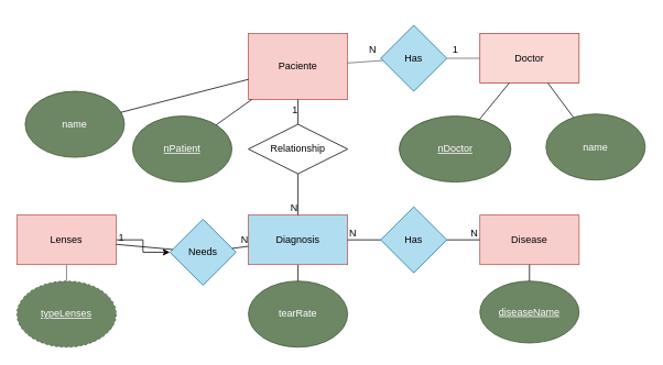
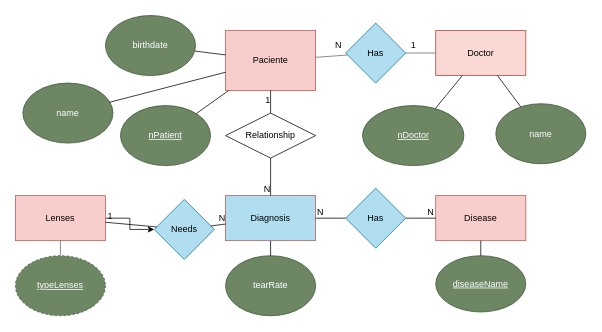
  <mxCell id="0" />
  <mxCell id="1" parent="0" />
  <mxCell id="2" value="Paciente" style="rounded=0;whiteSpace=wrap;html=1;fillColor=#f8cecc;strokeColor=#b85450;" parent="1" vertex="1"><mxGeometry x="300" y="40" width="120" height="80" as="geometry" /></mxCell>
  <mxCell id="3" value="name" style="ellipse;whiteSpace=wrap;html=1;fillColor=#6d8764;fontColor=#ffffff;strokeColor=#3A5431;" parent="1" vertex="1"><mxGeometry x="30" y="110" width="120" height="80" as="geometry" /></mxCell>
+ <mxCell id="4" value="birthdate" style="ellipse;whiteSpace=wrap;html=1;fillColor=#6d8764;fontColor=#ffffff;strokeColor=#3A5431;" parent="1" vertex="1"><mxGeometry x="140" y="20" width="120" height="80" as="geometry" /></mxCell>
  <mxCell id="5" value="&lt;u&gt;nPatient&lt;/u&gt;" style="ellipse;whiteSpace=wrap;html=1;fillColor=#6d8764;fontColor=#ffffff;strokeColor=#3A5431;" parent="1" vertex="1"><mxGeometry x="160" y="140" width="120" height="80" as="geometry" /></mxCell>
+ <mxCell id="6" value="" style="endArrow=none;html=1;rounded=0;" parent="1" source="2" target="4" edge="1"><mxGeometry width="50" height="50" relative="1" as="geometry"><mxPoint x="370" y="30" as="sourcePoint" /><mxPoint x="510" y="-110" as="targetPoint" /></mxGeometry></mxCell>
  <mxCell id="7" value="" style="endArrow=none;html=1;rounded=0;" parent="1" source="2" target="3" edge="1"><mxGeometry width="50" height="50" relative="1" as="geometry"><mxPoint x="320" y="-80" as="sourcePoint" /><mxPoint x="370" y="-130" as="targetPoint" /></mxGeometry></mxCell>
  <mxCell id="8" value="" style="endArrow=none;html=1;rounded=0;" parent="1" source="2" target="5" edge="1"><mxGeometry width="50" height="50" relative="1" as="geometry"><mxPoint x="170" y="-70" as="sourcePoint" /><mxPoint x="220" y="-120" as="targetPoint" /></mxGeometry></mxCell>
  <mxCell id="9" value="tearRate" style="ellipse;whiteSpace=wrap;html=1;fillColor=#6d8764;fontColor=#ffffff;strokeColor=#3A5431;" parent="1" vertex="1"><mxGeometry x="300" y="340" width="120" height="80" as="geometry" /></mxCell>
  <mxCell id="10" value="" style="endArrow=none;html=1;rounded=0;" parent="1" source="30" target="9" edge="1"><mxGeometry width="50" height="50" relative="1" as="geometry"><mxPoint x="-410" y="20" as="sourcePoint" /><mxPoint x="-410" y="-30" as="targetPoint" /></mxGeometry></mxCell>
  <mxCell id="11" value="Doctor" style="rounded=0;whiteSpace=wrap;html=1;fillColor=#fad9d5;strokeColor=#ae4132;" parent="1" vertex="1"><mxGeometry x="580" y="40" width="120" height="60" as="geometry" /></mxCell>
  <mxCell id="12" value="&lt;u&gt;nDoctor&lt;/u&gt;" style="ellipse;whiteSpace=wrap;html=1;fillColor=#6d8764;fontColor=#ffffff;strokeColor=#3A5431;" parent="1" vertex="1"><mxGeometry x="482.5" y="140" width="135" height="80" as="geometry" /></mxCell>
  <mxCell id="13" value="" style="endArrow=none;html=1;rounded=0;" parent="1" source="11" target="12" edge="1"><mxGeometry width="50" height="50" relative="1" as="geometry"><mxPoint x="405" y="100" as="sourcePoint" /><mxPoint x="455" y="50" as="targetPoint" /><Array as="points" /></mxGeometry></mxCell>
  <mxCell id="14" value="name" style="ellipse;whiteSpace=wrap;html=1;fillColor=#6d8764;fontColor=#ffffff;strokeColor=#3A5431;" parent="1" vertex="1"><mxGeometry x="660" y="137.5" width="120" height="80" as="geometry" /></mxCell>
  <mxCell id="15" value="" style="endArrow=none;html=1;rounded=0;" parent="1" source="11" target="14" edge="1"><mxGeometry width="50" height="50" relative="1" as="geometry"><mxPoint x="485" y="90" as="sourcePoint" /><mxPoint x="535" y="40" as="targetPoint" /></mxGeometry></mxCell>
  <mxCell id="16" value="Has" style="rhombus;whiteSpace=wrap;html=1;fillColor=#b1ddf0;strokeColor=#10739e;" parent="1" vertex="1"><mxGeometry x="460" y="250" width="80" height="80" as="geometry" /></mxCell>
  <mxCell id="17" value="Disease" style="rounded=0;whiteSpace=wrap;html=1;fillColor=#f8cecc;strokeColor=#b85450;" parent="1" vertex="1"><mxGeometry x="580" y="260" width="120" height="60" as="geometry" /></mxCell>
  <mxCell id="18" value="&lt;u&gt;diseaseName&lt;/u&gt;" style="ellipse;whiteSpace=wrap;html=1;fillColor=#6d8764;fontColor=#ffffff;strokeColor=#3A5431;" parent="1" vertex="1"><mxGeometry x="580" y="340" width="120" height="75" as="geometry" /></mxCell>
  <mxCell id="19" value="" style="endArrow=none;html=1;rounded=0;" parent="1" source="18" target="17" edge="1"><mxGeometry width="50" height="50" relative="1" as="geometry"><mxPoint x="600" y="130" as="sourcePoint" /><mxPoint x="650" y="80" as="targetPoint" /></mxGeometry></mxCell>
  <mxCell id="20" value="Has" style="rhombus;whiteSpace=wrap;html=1;fillColor=#b1ddf0;strokeColor=#10739e;" parent="1" vertex="1"><mxGeometry x="460" y="30" width="80" height="80" as="geometry" /></mxCell>
  <mxCell id="21" value="" style="endArrow=none;html=1;rounded=0;fillColor=#f5f5f5;gradientColor=#b3b3b3;strokeColor=#666666;" parent="1" source="11" target="20" edge="1"><mxGeometry width="50" height="50" relative="1" as="geometry"><mxPoint x="592.16" y="90" as="sourcePoint" /><mxPoint x="592.16" y="50" as="targetPoint" /></mxGeometry></mxCell>
  <mxCell id="22" value="" style="endArrow=none;html=1;rounded=0;fillColor=#f5f5f5;gradientColor=#b3b3b3;strokeColor=#666666;" parent="1" source="20" target="2" edge="1"><mxGeometry width="50" height="50" relative="1" as="geometry"><mxPoint x="485" y="69.66" as="sourcePoint" /><mxPoint x="435" y="69.66" as="targetPoint" /></mxGeometry></mxCell>
  <mxCell id="23" value="" style="edgeStyle=orthogonalEdgeStyle;rounded=0;orthogonalLoop=1;jettySize=auto;html=1;" edge="1" parent="1" source="24" target="25"><mxGeometry relative="1" as="geometry" /></mxCell>
  <mxCell id="24" value="Lenses" style="rounded=0;whiteSpace=wrap;html=1;fillColor=#f8cecc;strokeColor=#b85450;" parent="1" vertex="1"><mxGeometry x="20" y="260" width="120" height="60" as="geometry" /></mxCell>
  <mxCell id="25" value="Needs" style="rhombus;whiteSpace=wrap;html=1;fillColor=#b1ddf0;strokeColor=#10739e;" parent="1" vertex="1"><mxGeometry x="205" y="265" width="80" height="80" as="geometry" /></mxCell>
  <mxCell id="26" value="&lt;u&gt;typeLenses&lt;/u&gt;" style="ellipse;whiteSpace=wrap;html=1;fillColor=#6d8764;fontColor=#ffffff;strokeColor=#3A5431;dashed=1;" parent="1" vertex="1"><mxGeometry x="20" y="340" width="120" height="80" as="geometry" /></mxCell>
  <mxCell id="27" value="" style="endArrow=none;html=1;rounded=0;fillColor=#f5f5f5;gradientColor=#b3b3b3;strokeColor=#666666;" parent="1" source="24" target="26" edge="1"><mxGeometry width="50" height="50" relative="1" as="geometry"><mxPoint x="340" y="80" as="sourcePoint" /><mxPoint x="280" y="80" as="targetPoint" /></mxGeometry></mxCell>
  <mxCell id="28" value="1" style="text;html=1;align=center;verticalAlign=middle;resizable=0;points=[];autosize=1;strokeColor=none;fillColor=none;" parent="1" vertex="1"><mxGeometry x="540" y="50" width="20" height="20" as="geometry" /></mxCell>
  <mxCell id="29" value="N" style="text;html=1;align=center;verticalAlign=middle;resizable=0;points=[];autosize=1;strokeColor=none;fillColor=none;" parent="1" vertex="1"><mxGeometry x="440" y="50" width="20" height="20" as="geometry" /></mxCell>
  <mxCell id="30" value="Diagnosis" style="rounded=0;whiteSpace=wrap;html=1;fillColor=#b1ddf0;strokeColor=#b85450;" vertex="1" parent="1"><mxGeometry x="300" y="260" width="120" height="60" as="geometry" /></mxCell>
  <mxCell id="31" value="Relationship" style="shape=rhombus;perimeter=rhombusPerimeter;whiteSpace=wrap;html=1;align=center;" vertex="1" parent="1"><mxGeometry x="300" y="150" width="120" height="60" as="geometry" /></mxCell>
  <mxCell id="32" value="" style="endArrow=none;html=1;rounded=0;" edge="1" parent="1" source="25" target="30"><mxGeometry relative="1" as="geometry"><mxPoint x="80" y="110" as="sourcePoint" /><mxPoint x="240" y="110" as="targetPoint" /></mxGeometry></mxCell>
  <mxCell id="33" value="N" style="resizable=0;html=1;align=right;verticalAlign=bottom;" connectable="0" vertex="1" parent="32"><mxGeometry x="1" relative="1" as="geometry" /></mxCell>
  <mxCell id="34" value="" style="endArrow=none;html=1;rounded=0;" edge="1" parent="1" source="31" target="30"><mxGeometry relative="1" as="geometry"><mxPoint x="80" y="110" as="sourcePoint" /><mxPoint x="240" y="110" as="targetPoint" /></mxGeometry></mxCell>
  <mxCell id="35" value="N" style="resizable=0;html=1;align=right;verticalAlign=bottom;" connectable="0" vertex="1" parent="34"><mxGeometry x="1" relative="1" as="geometry" /></mxCell>
  <mxCell id="36" value="" style="endArrow=none;html=1;rounded=0;" edge="1" parent="1" source="31" target="2"><mxGeometry relative="1" as="geometry"><mxPoint x="80" y="110" as="sourcePoint" /><mxPoint x="240" y="110" as="targetPoint" /></mxGeometry></mxCell>
  <mxCell id="37" value="1" style="resizable=0;html=1;align=right;verticalAlign=bottom;" connectable="0" vertex="1" parent="36"><mxGeometry x="1" relative="1" as="geometry"><mxPoint y="21" as="offset" /></mxGeometry></mxCell>
  <mxCell id="38" value="" style="endArrow=none;html=1;rounded=0;" edge="1" parent="1" source="16" target="30"><mxGeometry relative="1" as="geometry"><mxPoint x="80" y="120" as="sourcePoint" /><mxPoint x="240" y="120" as="targetPoint" /></mxGeometry></mxCell>
  <mxCell id="39" value="N" style="resizable=0;html=1;align=right;verticalAlign=bottom;" connectable="0" vertex="1" parent="38"><mxGeometry x="1" relative="1" as="geometry"><mxPoint x="11" as="offset" /></mxGeometry></mxCell>
  <mxCell id="40" value="" style="endArrow=none;html=1;rounded=0;" edge="1" parent="1" source="16" target="17"><mxGeometry relative="1" as="geometry"><mxPoint x="80" y="120" as="sourcePoint" /><mxPoint x="240" y="120" as="targetPoint" /></mxGeometry></mxCell>
  <mxCell id="41" value="N" style="resizable=0;html=1;align=right;verticalAlign=bottom;" connectable="0" vertex="1" parent="40"><mxGeometry x="1" relative="1" as="geometry"><mxPoint x="-2" as="offset" /></mxGeometry></mxCell>
  <mxCell id="42" value="" style="endArrow=none;html=1;rounded=0;" edge="1" parent="1" source="25" target="24"><mxGeometry relative="1" as="geometry"><mxPoint x="100" y="160" as="sourcePoint" /><mxPoint x="260" y="160" as="targetPoint" /></mxGeometry></mxCell>
  <mxCell id="43" value="1" style="resizable=0;html=1;align=right;verticalAlign=bottom;" connectable="0" vertex="1" parent="42"><mxGeometry x="1" relative="1" as="geometry"><mxPoint x="10" as="offset" /></mxGeometry></mxCell>
